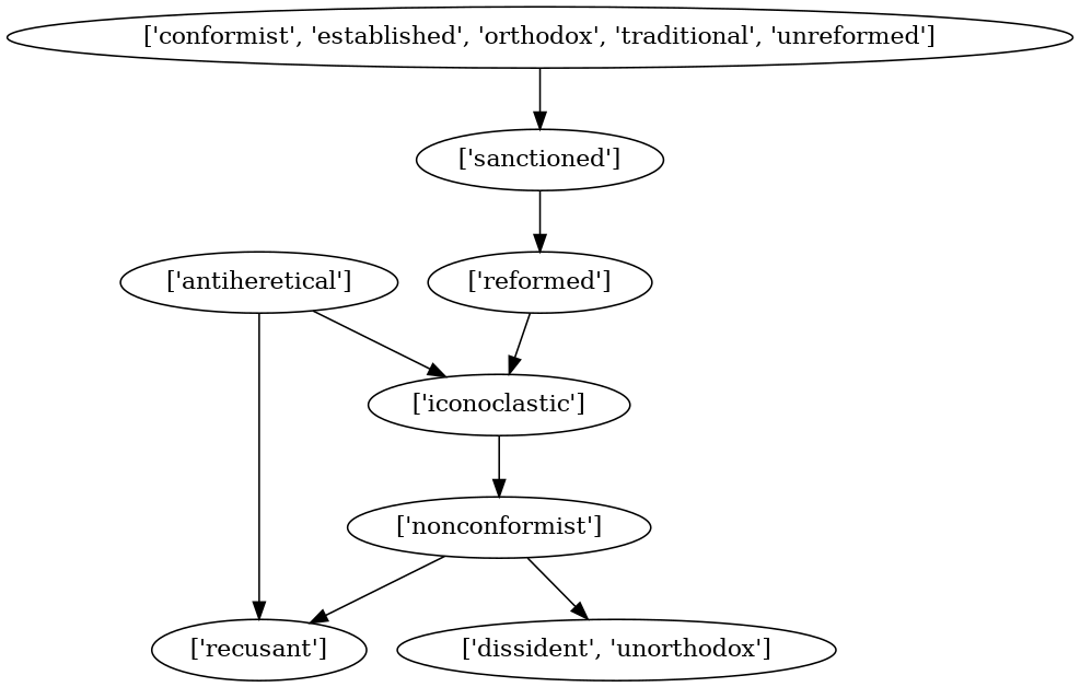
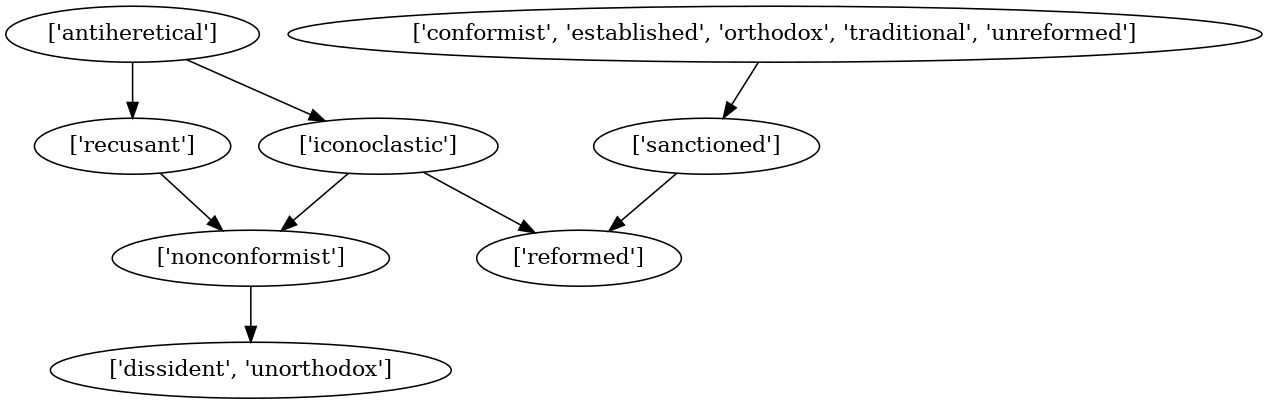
  strict digraph {
    "['sanctioned']"
    "['reformed']"
    "['antiheretical']"
    "['recusant']"
    "['iconoclastic']"
    "['nonconformist']"
    "['dissident', 'unorthodox']"
    "['conformist', 'established', 'orthodox', 'traditional', 'unreformed']"
    "['sanctioned']" -> "['reformed']"
-   "['reformed']" -> "['iconoclastic']"
+   "['iconoclastic']" -> "['reformed']"
    "['antiheretical']" -> "['recusant']"
    "['antiheretical']" -> "['iconoclastic']"
-   "['nonconformist']" -> "['recusant']"
+   "['recusant']" -> "['nonconformist']"
    "['iconoclastic']" -> "['nonconformist']"
    "['nonconformist']" -> "['dissident', 'unorthodox']"
    "['conformist', 'established', 'orthodox', 'traditional', 'unreformed']" -> "['sanctioned']"
  }
